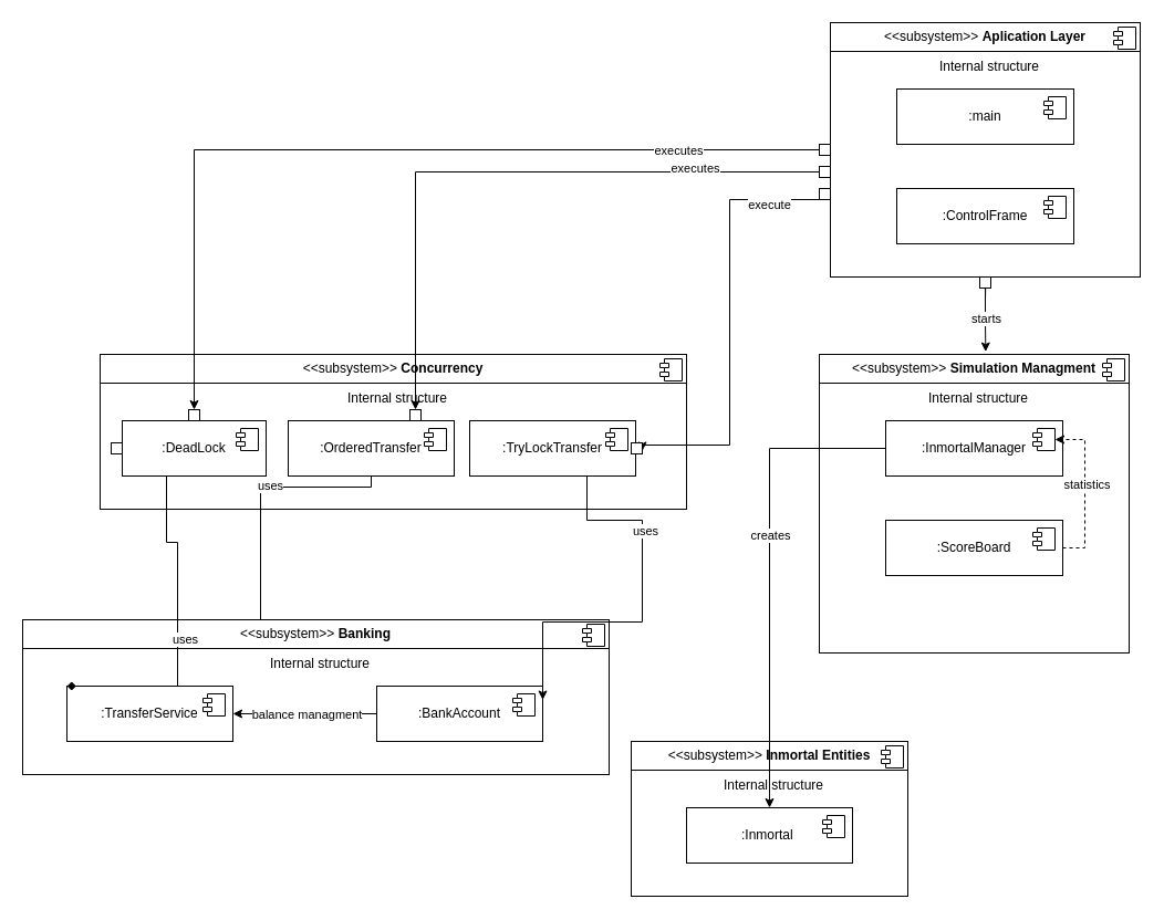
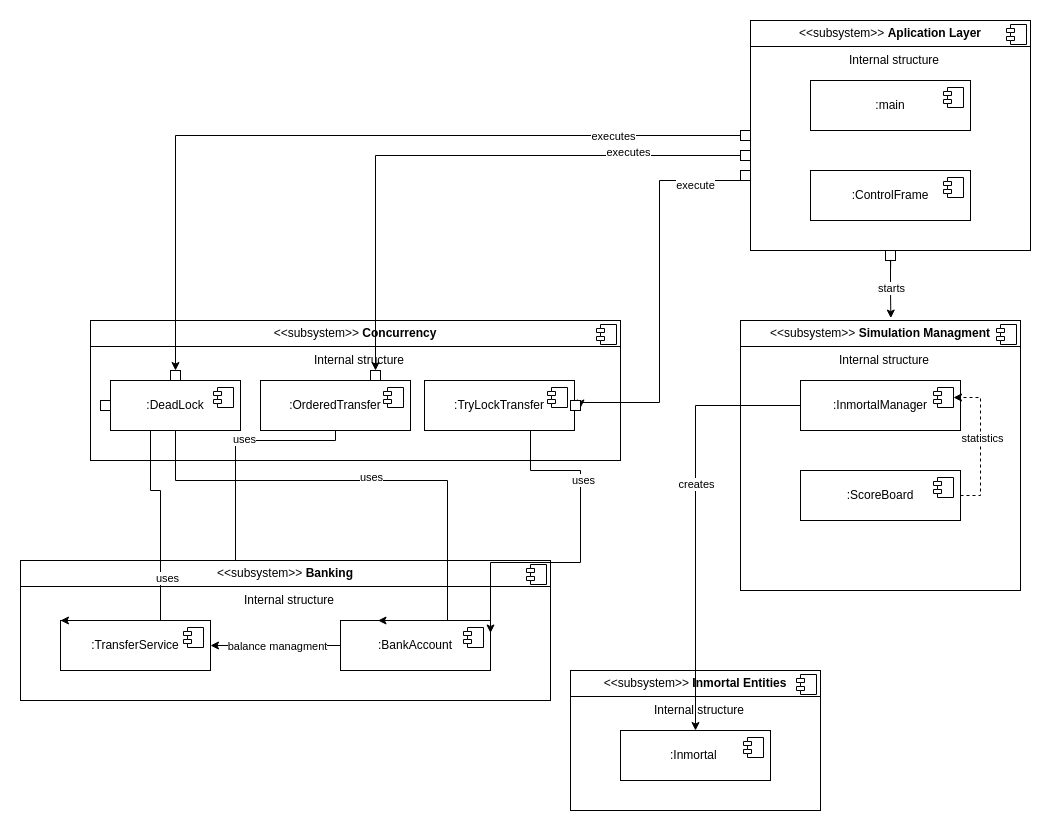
  <mxCell id="0" />
  <mxCell id="1" parent="0" />
  <mxCell id="2" value="&lt;p style=&quot;margin:0px;margin-top:6px;text-align:center;&quot;&gt;&amp;lt;&amp;lt;subsystem&amp;gt;&amp;gt;&amp;nbsp;&lt;b&gt;Concurrency&lt;/b&gt;&lt;/p&gt;&lt;hr size=&quot;1&quot; style=&quot;border-style:solid;&quot;&gt;&lt;p style=&quot;text-align: center; margin: 0px 0px 0px 8px;&quot;&gt;Internal structure&lt;/p&gt;" style="align=left;overflow=fill;html=1;dropTarget=0;whiteSpace=wrap;" vertex="1" parent="1"><mxGeometry x="90" y="320" width="530" height="140" as="geometry" /></mxCell>
  <mxCell id="3" value="" style="shape=component;jettyWidth=8;jettyHeight=4;" vertex="1" parent="2"><mxGeometry x="1" width="20" height="20" relative="1" as="geometry"><mxPoint x="-24" y="4" as="offset" /></mxGeometry></mxCell>
  <mxCell id="4" value=":DeadLock" style="html=1;dropTarget=0;whiteSpace=wrap;" vertex="1" parent="1"><mxGeometry x="110" y="380" width="130" height="50" as="geometry" /></mxCell>
  <mxCell id="5" value="" style="shape=module;jettyWidth=8;jettyHeight=4;" vertex="1" parent="4"><mxGeometry x="1" width="20" height="20" relative="1" as="geometry"><mxPoint x="-27" y="7" as="offset" /></mxGeometry></mxCell>
  <mxCell id="6" style="edgeStyle=orthogonalEdgeStyle;rounded=0;orthogonalLoop=1;jettySize=auto;html=1;" edge="1" parent="1" source="8" target="15"><mxGeometry relative="1" as="geometry"><Array as="points"><mxPoint x="335" y="440" /><mxPoint x="235" y="440" /></Array></mxGeometry></mxCell>
  <mxCell id="7" value="uses" style="edgeLabel;html=1;align=center;verticalAlign=middle;resizable=0;points=[];" vertex="1" connectable="0" parent="6"><mxGeometry x="-0.402" y="-2" relative="1" as="geometry"><mxPoint as="offset" /></mxGeometry></mxCell>
  <mxCell id="8" value=":OrderedTransfer" style="html=1;dropTarget=0;whiteSpace=wrap;" vertex="1" parent="1"><mxGeometry x="260" y="380" width="150" height="50" as="geometry" /></mxCell>
  <mxCell id="9" value="" style="shape=module;jettyWidth=8;jettyHeight=4;" vertex="1" parent="8"><mxGeometry x="1" width="20" height="20" relative="1" as="geometry"><mxPoint x="-27" y="7" as="offset" /></mxGeometry></mxCell>
  <mxCell id="10" value=":TryLockTransfer" style="html=1;dropTarget=0;whiteSpace=wrap;" vertex="1" parent="1"><mxGeometry x="424" y="380" width="150" height="50" as="geometry" /></mxCell>
  <mxCell id="11" value="" style="shape=module;jettyWidth=8;jettyHeight=4;" vertex="1" parent="10"><mxGeometry x="1" width="20" height="20" relative="1" as="geometry"><mxPoint x="-27" y="7" as="offset" /></mxGeometry></mxCell>
  <mxCell id="12" value="" style="rounded=0;whiteSpace=wrap;html=1;" vertex="1" parent="1"><mxGeometry x="100" y="400" width="10" height="10" as="geometry" /></mxCell>
  <mxCell id="13" value="&lt;p style=&quot;margin:0px;margin-top:6px;text-align:center;&quot;&gt;&amp;lt;&amp;lt;subsystem&amp;gt;&amp;gt; &lt;b&gt;Banking&lt;/b&gt;&lt;/p&gt;&lt;hr size=&quot;1&quot; style=&quot;border-style:solid;&quot;&gt;&lt;p style=&quot;text-align: center; margin: 0px 0px 0px 8px;&quot;&gt;Internal structure&lt;/p&gt;" style="align=left;overflow=fill;html=1;dropTarget=0;whiteSpace=wrap;" vertex="1" parent="1"><mxGeometry x="20" y="560" width="530" height="140" as="geometry" /></mxCell>
  <mxCell id="14" value="" style="shape=component;jettyWidth=8;jettyHeight=4;" vertex="1" parent="13"><mxGeometry x="1" width="20" height="20" relative="1" as="geometry"><mxPoint x="-24" y="4" as="offset" /></mxGeometry></mxCell>
  <mxCell id="15" value=":TransferService" style="html=1;dropTarget=0;whiteSpace=wrap;" vertex="1" parent="1"><mxGeometry x="60" y="620" width="150" height="50" as="geometry" /></mxCell>
  <mxCell id="16" value="" style="shape=module;jettyWidth=8;jettyHeight=4;" vertex="1" parent="15"><mxGeometry x="1" width="20" height="20" relative="1" as="geometry"><mxPoint x="-27" y="7" as="offset" /></mxGeometry></mxCell>
  <mxCell id="17" style="edgeStyle=orthogonalEdgeStyle;rounded=0;orthogonalLoop=1;jettySize=auto;html=1;" edge="1" parent="1" source="19" target="15"><mxGeometry relative="1" as="geometry" /></mxCell>
  <mxCell id="18" value="balance managment" style="edgeLabel;html=1;align=center;verticalAlign=middle;resizable=0;points=[];" vertex="1" connectable="0" parent="17"><mxGeometry x="-0.015" relative="1" as="geometry"><mxPoint as="offset" /></mxGeometry></mxCell>
  <mxCell id="19" value=":BankAccount" style="html=1;dropTarget=0;whiteSpace=wrap;" vertex="1" parent="1"><mxGeometry x="340" y="620" width="150" height="50" as="geometry" /></mxCell>
  <mxCell id="20" value="" style="shape=module;jettyWidth=8;jettyHeight=4;" vertex="1" parent="19"><mxGeometry x="1" width="20" height="20" relative="1" as="geometry"><mxPoint x="-27" y="7" as="offset" /></mxGeometry></mxCell>
  <mxCell id="21" value="&lt;p style=&quot;margin:0px;margin-top:6px;text-align:center;&quot;&gt;&amp;lt;&amp;lt;subsystem&amp;gt;&amp;gt; &lt;b&gt;Inmortal Entities&lt;/b&gt;&lt;/p&gt;&lt;hr size=&quot;1&quot; style=&quot;border-style:solid;&quot;&gt;&lt;p style=&quot;text-align: center; margin: 0px 0px 0px 8px;&quot;&gt;Internal structure&lt;/p&gt;" style="align=left;overflow=fill;html=1;dropTarget=0;whiteSpace=wrap;" vertex="1" parent="1"><mxGeometry x="570" y="670" width="250" height="140" as="geometry" /></mxCell>
  <mxCell id="22" value="" style="shape=component;jettyWidth=8;jettyHeight=4;" vertex="1" parent="21"><mxGeometry x="1" width="20" height="20" relative="1" as="geometry"><mxPoint x="-24" y="4" as="offset" /></mxGeometry></mxCell>
  <mxCell id="23" value=":Inmortal&amp;nbsp;" style="html=1;dropTarget=0;whiteSpace=wrap;" vertex="1" parent="1"><mxGeometry x="620" y="730" width="150" height="50" as="geometry" /></mxCell>
  <mxCell id="24" value="" style="shape=module;jettyWidth=8;jettyHeight=4;" vertex="1" parent="23"><mxGeometry x="1" width="20" height="20" relative="1" as="geometry"><mxPoint x="-27" y="7" as="offset" /></mxGeometry></mxCell>
  <mxCell id="25" value="&lt;p style=&quot;margin:0px;margin-top:6px;text-align:center;&quot;&gt;&amp;lt;&amp;lt;subsystem&amp;gt;&amp;gt; &lt;b&gt;Simulation Managment&lt;/b&gt;&lt;/p&gt;&lt;hr size=&quot;1&quot; style=&quot;border-style:solid;&quot;&gt;&lt;p style=&quot;text-align: center; margin: 0px 0px 0px 8px;&quot;&gt;Internal structure&lt;/p&gt;" style="align=left;overflow=fill;html=1;dropTarget=0;whiteSpace=wrap;" vertex="1" parent="1"><mxGeometry x="740" y="320" width="280" height="270" as="geometry" /></mxCell>
  <mxCell id="26" value="" style="shape=component;jettyWidth=8;jettyHeight=4;" vertex="1" parent="25"><mxGeometry x="1" width="20" height="20" relative="1" as="geometry"><mxPoint x="-24" y="4" as="offset" /></mxGeometry></mxCell>
  <mxCell id="27" style="edgeStyle=orthogonalEdgeStyle;rounded=0;orthogonalLoop=1;jettySize=auto;html=1;" edge="1" parent="1" source="29" target="23"><mxGeometry relative="1" as="geometry" /></mxCell>
  <mxCell id="28" value="creates" style="edgeLabel;html=1;align=center;verticalAlign=middle;resizable=0;points=[];" vertex="1" connectable="0" parent="27"><mxGeometry x="-0.15" relative="1" as="geometry"><mxPoint as="offset" /></mxGeometry></mxCell>
  <mxCell id="29" value=":InmortalManager" style="html=1;dropTarget=0;whiteSpace=wrap;" vertex="1" parent="1"><mxGeometry x="800" y="380" width="160" height="50" as="geometry" /></mxCell>
  <mxCell id="30" value="" style="shape=module;jettyWidth=8;jettyHeight=4;" vertex="1" parent="29"><mxGeometry x="1" width="20" height="20" relative="1" as="geometry"><mxPoint x="-27" y="7" as="offset" /></mxGeometry></mxCell>
  <mxCell id="31" value=":ScoreBoard" style="html=1;dropTarget=0;whiteSpace=wrap;" vertex="1" parent="1"><mxGeometry x="800" y="470" width="160" height="50" as="geometry" /></mxCell>
  <mxCell id="32" value="" style="shape=module;jettyWidth=8;jettyHeight=4;" vertex="1" parent="31"><mxGeometry x="1" width="20" height="20" relative="1" as="geometry"><mxPoint x="-27" y="7" as="offset" /></mxGeometry></mxCell>
  <mxCell id="33" value="&lt;p style=&quot;margin:0px;margin-top:6px;text-align:center;&quot;&gt;&amp;lt;&amp;lt;subsystem&amp;gt;&amp;gt; &lt;b&gt;Aplication Layer&lt;/b&gt;&lt;/p&gt;&lt;hr size=&quot;1&quot; style=&quot;border-style:solid;&quot;&gt;&lt;p style=&quot;text-align: center; margin: 0px 0px 0px 8px;&quot;&gt;Internal structure&lt;/p&gt;" style="align=left;overflow=fill;html=1;dropTarget=0;whiteSpace=wrap;" vertex="1" parent="1"><mxGeometry x="750" y="20" width="280" height="230" as="geometry" /></mxCell>
  <mxCell id="34" value="" style="shape=component;jettyWidth=8;jettyHeight=4;" vertex="1" parent="33"><mxGeometry x="1" width="20" height="20" relative="1" as="geometry"><mxPoint x="-24" y="4" as="offset" /></mxGeometry></mxCell>
  <mxCell id="35" value=":main" style="html=1;dropTarget=0;whiteSpace=wrap;" vertex="1" parent="1"><mxGeometry x="810" y="80" width="160" height="50" as="geometry" /></mxCell>
  <mxCell id="36" value="" style="shape=module;jettyWidth=8;jettyHeight=4;" vertex="1" parent="35"><mxGeometry x="1" width="20" height="20" relative="1" as="geometry"><mxPoint x="-27" y="7" as="offset" /></mxGeometry></mxCell>
  <mxCell id="37" value=":ControlFrame" style="html=1;dropTarget=0;whiteSpace=wrap;" vertex="1" parent="1"><mxGeometry x="810" y="170" width="160" height="50" as="geometry" /></mxCell>
  <mxCell id="38" value="" style="shape=module;jettyWidth=8;jettyHeight=4;" vertex="1" parent="37"><mxGeometry x="1" width="20" height="20" relative="1" as="geometry"><mxPoint x="-27" y="7" as="offset" /></mxGeometry></mxCell>
  <mxCell id="39" style="edgeStyle=orthogonalEdgeStyle;rounded=0;orthogonalLoop=1;jettySize=auto;html=1;entryX=0.537;entryY=-0.009;entryDx=0;entryDy=0;entryPerimeter=0;" edge="1" parent="1" source="45" target="25"><mxGeometry relative="1" as="geometry" /></mxCell>
  <mxCell id="40" value="starts" style="edgeLabel;html=1;align=center;verticalAlign=middle;resizable=0;points=[];" vertex="1" connectable="0" parent="39"><mxGeometry x="-0.153" relative="1" as="geometry"><mxPoint y="2" as="offset" /></mxGeometry></mxCell>
  <mxCell id="41" value="" style="rounded=0;whiteSpace=wrap;html=1;" vertex="1" parent="1"><mxGeometry x="740" y="130" width="10" height="10" as="geometry" /></mxCell>
  <mxCell id="42" value="" style="rounded=0;whiteSpace=wrap;html=1;" vertex="1" parent="1"><mxGeometry x="740" y="150" width="10" height="10" as="geometry" /></mxCell>
  <mxCell id="43" value="" style="rounded=0;whiteSpace=wrap;html=1;" vertex="1" parent="1"><mxGeometry x="740" y="170" width="10" height="10" as="geometry" /></mxCell>
  <mxCell id="44" value="" style="edgeStyle=orthogonalEdgeStyle;rounded=0;orthogonalLoop=1;jettySize=auto;html=1;entryX=0.537;entryY=-0.009;entryDx=0;entryDy=0;entryPerimeter=0;" edge="1" parent="1" source="33" target="45"><mxGeometry relative="1" as="geometry"><mxPoint x="890" as="sourcePoint" y="250" /><mxPoint x="890" y="318" as="targetPoint" /></mxGeometry></mxCell>
  <mxCell id="45" value="" style="rounded=0;whiteSpace=wrap;html=1;" vertex="1" parent="1"><mxGeometry x="885" width="10" height="10" as="geometry" y="250" /></mxCell>
  <mxCell id="46" value="" style="edgeStyle=orthogonalEdgeStyle;rounded=0;orthogonalLoop=1;jettySize=auto;html=1;entryX=0.5;entryY=0;entryDx=0;entryDy=0;" edge="1" parent="1" source="42" target="48"><mxGeometry relative="1" as="geometry"><mxPoint x="740" y="155" as="sourcePoint" /><mxPoint x="373" y="380" as="targetPoint" /></mxGeometry></mxCell>
  <mxCell id="47" value="executes" style="edgeLabel;html=1;align=center;verticalAlign=middle;resizable=0;points=[];" vertex="1" connectable="0" parent="46"><mxGeometry x="-0.612" y="-4" relative="1" as="geometry"><mxPoint as="offset" /></mxGeometry></mxCell>
  <mxCell id="48" value="" style="rounded=0;whiteSpace=wrap;html=1;" vertex="1" parent="1"><mxGeometry x="370" y="370" width="10" height="10" as="geometry" /></mxCell>
  <mxCell id="49" value="" style="edgeStyle=orthogonalEdgeStyle;rounded=0;orthogonalLoop=1;jettySize=auto;html=1;" edge="1" parent="1" source="41" target="51"><mxGeometry relative="1" as="geometry"><mxPoint x="740" y="135" as="sourcePoint" /><mxPoint x="175" y="380" as="targetPoint" /></mxGeometry></mxCell>
  <mxCell id="50" value="executes" style="edgeLabel;html=1;align=center;verticalAlign=middle;resizable=0;points=[];" vertex="1" connectable="0" parent="49"><mxGeometry x="-0.68" relative="1" as="geometry"><mxPoint as="offset" /></mxGeometry></mxCell>
  <mxCell id="51" value="" style="rounded=0;whiteSpace=wrap;html=1;" vertex="1" parent="1"><mxGeometry x="170" y="370" width="10" height="10" as="geometry" /></mxCell>
  <mxCell id="52" value="" style="edgeStyle=orthogonalEdgeStyle;rounded=0;orthogonalLoop=1;jettySize=auto;html=1;entryX=1;entryY=0.75;entryDx=0;entryDy=0;" edge="1" parent="1" source="33" target="54"><mxGeometry relative="1" as="geometry"><mxPoint x="750" y="180" as="sourcePoint" /><mxPoint x="567" y="402" as="targetPoint" /><Array as="points"><mxPoint x="659" y="180" /><mxPoint x="659" y="402" /></Array></mxGeometry></mxCell>
  <mxCell id="53" value="execute" style="edgeLabel;html=1;align=center;verticalAlign=middle;resizable=0;points=[];" vertex="1" connectable="0" parent="52"><mxGeometry x="-0.719" y="4" relative="1" as="geometry"><mxPoint as="offset" /></mxGeometry></mxCell>
  <mxCell id="54" value="" style="rounded=0;whiteSpace=wrap;html=1;" vertex="1" parent="1"><mxGeometry x="570" y="400" width="10" height="10" as="geometry" /></mxCell>
+ <mxCell id="55" style="edgeStyle=orthogonalEdgeStyle;rounded=0;orthogonalLoop=1;jettySize=auto;html=1;entryX=0.25;entryY=0;entryDx=0;entryDy=0;" edge="1" parent="1" source="4" target="19"><mxGeometry relative="1" as="geometry"><mxPoint x="320" y="480" as="targetPoint" /><Array as="points"><mxPoint x="175" y="480" /><mxPoint x="447" y="480" /></Array></mxGeometry></mxCell>
+ <mxCell id="56" value="uses" style="edgeLabel;html=1;align=center;verticalAlign=middle;resizable=0;points=[];" vertex="1" connectable="0" parent="55"><mxGeometry x="-0.077" y="4" relative="1" as="geometry"><mxPoint as="offset" /></mxGeometry></mxCell>
  <mxCell id="57" style="edgeStyle=orthogonalEdgeStyle;rounded=0;orthogonalLoop=1;jettySize=auto;html=1;entryX=1;entryY=0.25;entryDx=0;entryDy=0;" edge="1" parent="1" source="10" target="19"><mxGeometry relative="1" as="geometry"><Array as="points"><mxPoint x="530" y="470" /><mxPoint x="580" y="470" /><mxPoint x="580" y="562" /></Array></mxGeometry></mxCell>
  <mxCell id="58" value="uses" style="edgeLabel;html=1;align=center;verticalAlign=middle;resizable=0;points=[];" vertex="1" connectable="0" parent="57"><mxGeometry x="-0.42" y="2" relative="1" as="geometry"><mxPoint as="offset" /></mxGeometry></mxCell>
- <mxCell id="59" style="edgeStyle=orthogonalEdgeStyle;rounded=0;orthogonalLoop=1;jettySize=auto;html=1;entryX=0;entryY=0;entryDx=0;entryDy=0;endArrow=diamond;" edge="1" parent="1" source="4" target="15"><mxGeometry relative="1" as="geometry"><Array as="points"><mxPoint x="150" y="490" /><mxPoint x="160" y="490" /></Array></mxGeometry></mxCell>
+ <mxCell id="59" style="edgeStyle=orthogonalEdgeStyle;rounded=0;orthogonalLoop=1;jettySize=auto;html=1;entryX=0;entryY=0;entryDx=0;entryDy=0;" edge="1" parent="1" source="4" target="15"><mxGeometry relative="1" as="geometry"><Array as="points"><mxPoint x="150" y="490" /><mxPoint x="160" y="490" /></Array></mxGeometry></mxCell>
  <mxCell id="60" value="uses" style="edgeLabel;html=1;align=center;verticalAlign=middle;resizable=0;points=[];" vertex="1" connectable="0" parent="59"><mxGeometry x="0.047" y="6" relative="1" as="geometry"><mxPoint as="offset" /></mxGeometry></mxCell>
  <mxCell id="61" style="edgeStyle=orthogonalEdgeStyle;rounded=0;orthogonalLoop=1;jettySize=auto;html=1;exitX=1;exitY=0.5;exitDx=0;exitDy=0;entryX=1;entryY=0.5;entryDx=0;entryDy=0;dashed=1;" edge="1" parent="1" source="31" target="30"><mxGeometry relative="1" as="geometry"><mxPoint x="960" y="840" as="sourcePoint" /><mxPoint x="1150" y="490" as="targetPoint" /></mxGeometry></mxCell>
  <mxCell id="62" value="statistics" style="edgeLabel;html=1;align=center;verticalAlign=middle;resizable=0;points=[];" vertex="1" connectable="0" parent="61"><mxGeometry x="0.074" y="-1" relative="1" as="geometry"><mxPoint as="offset" /></mxGeometry></mxCell>
